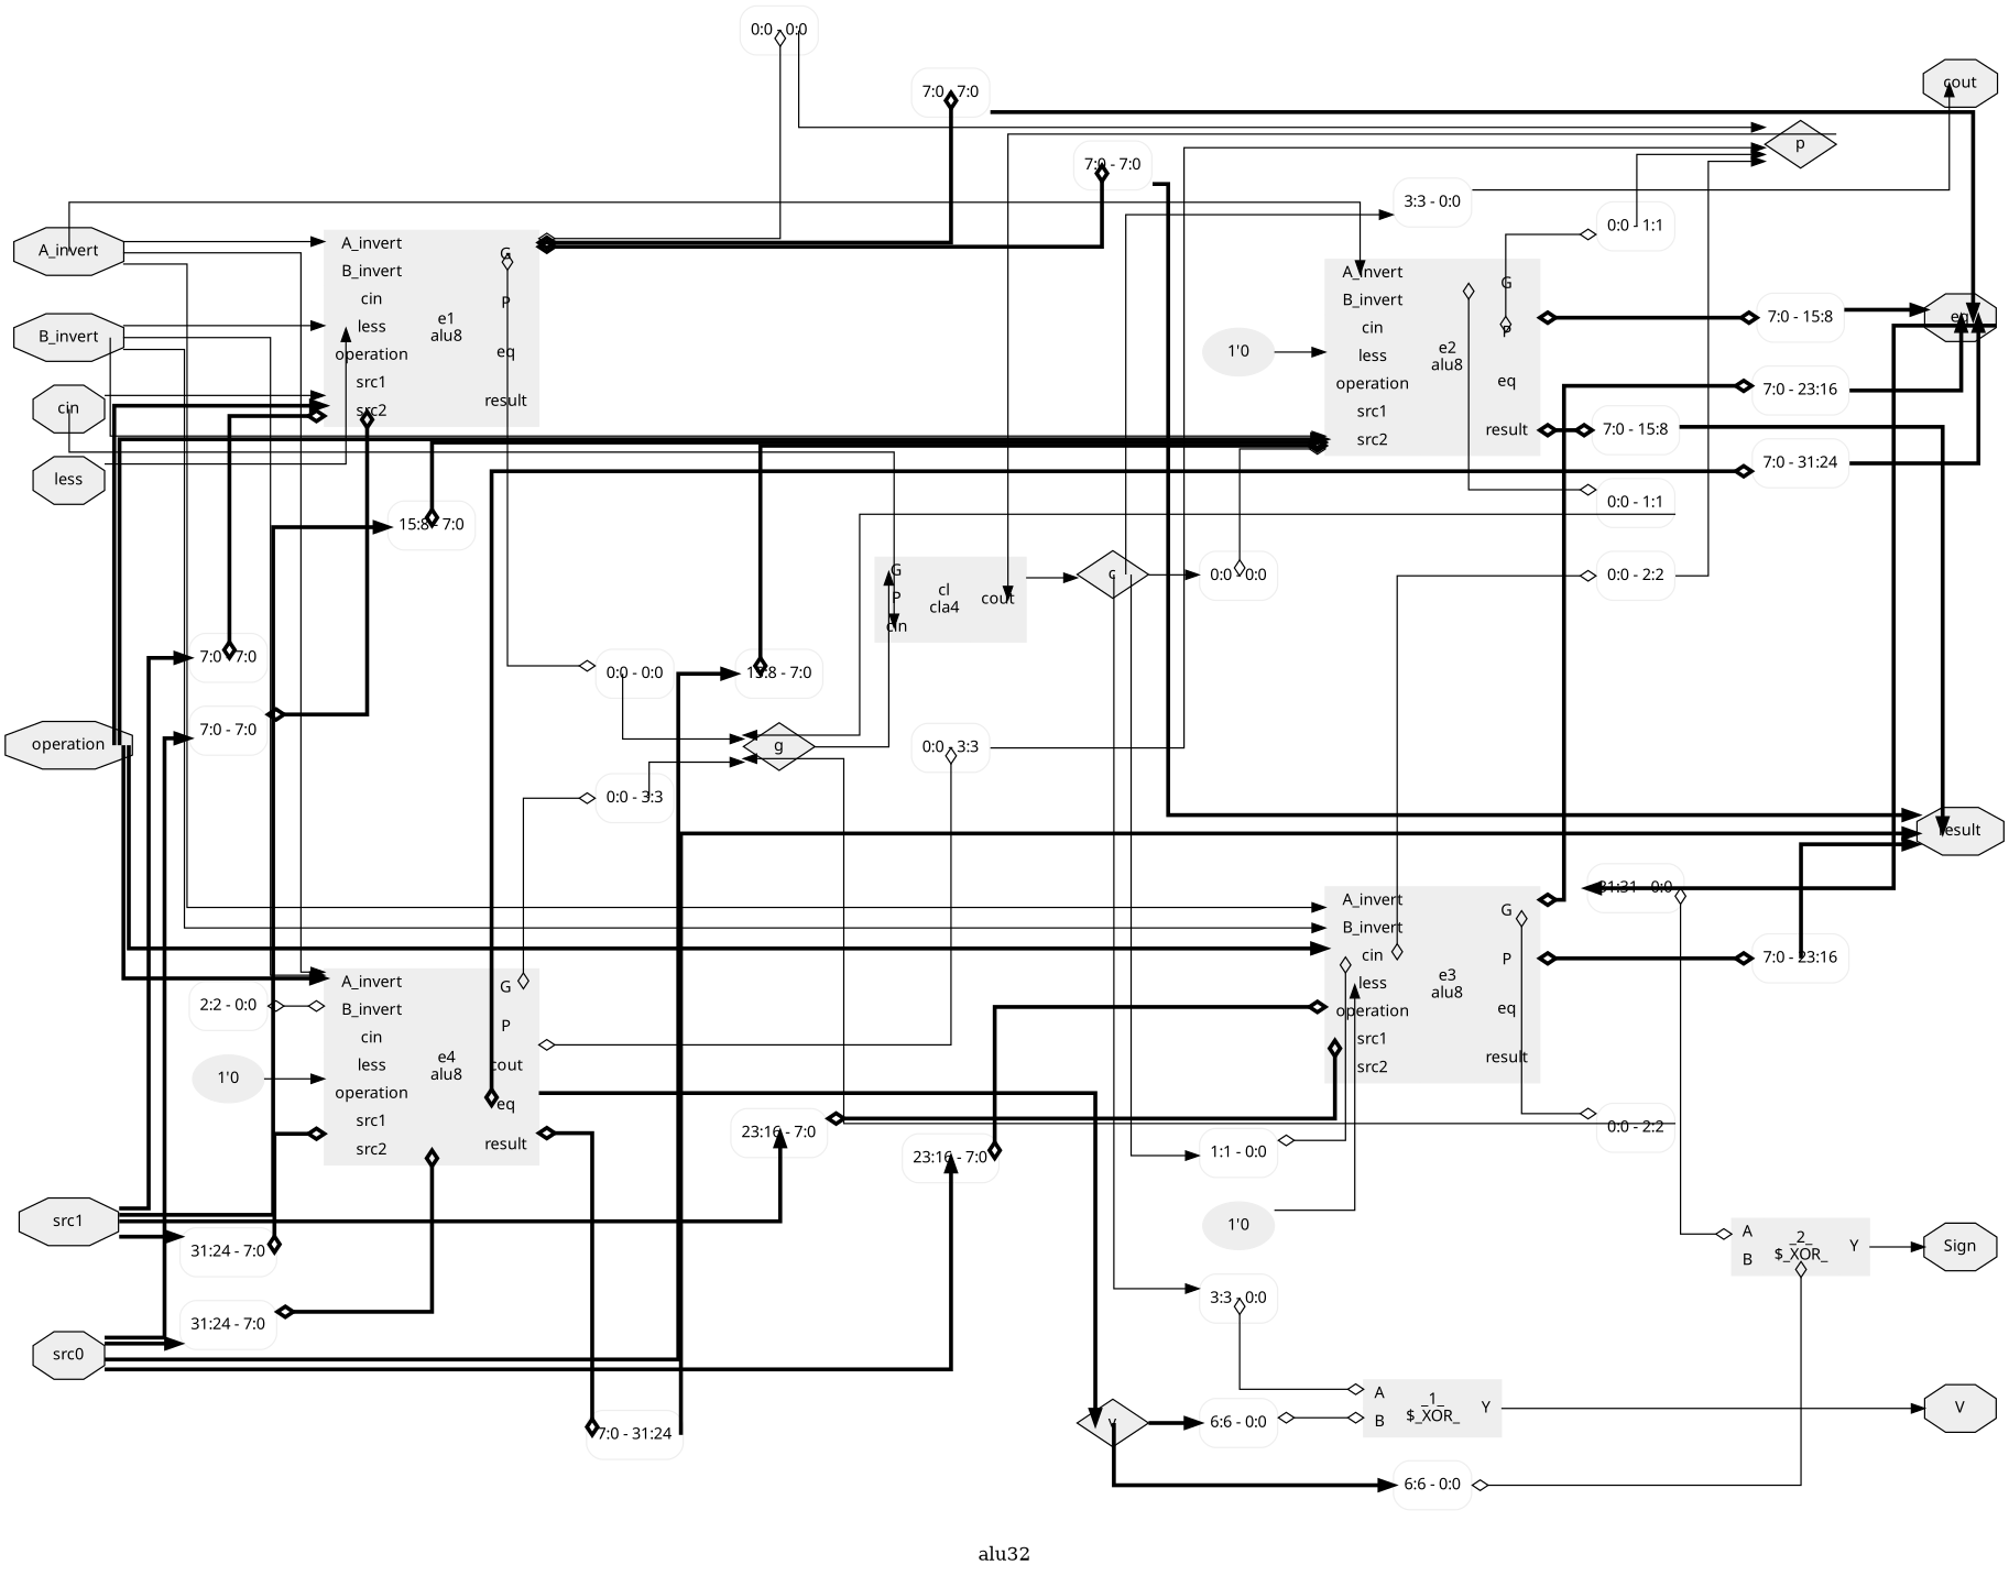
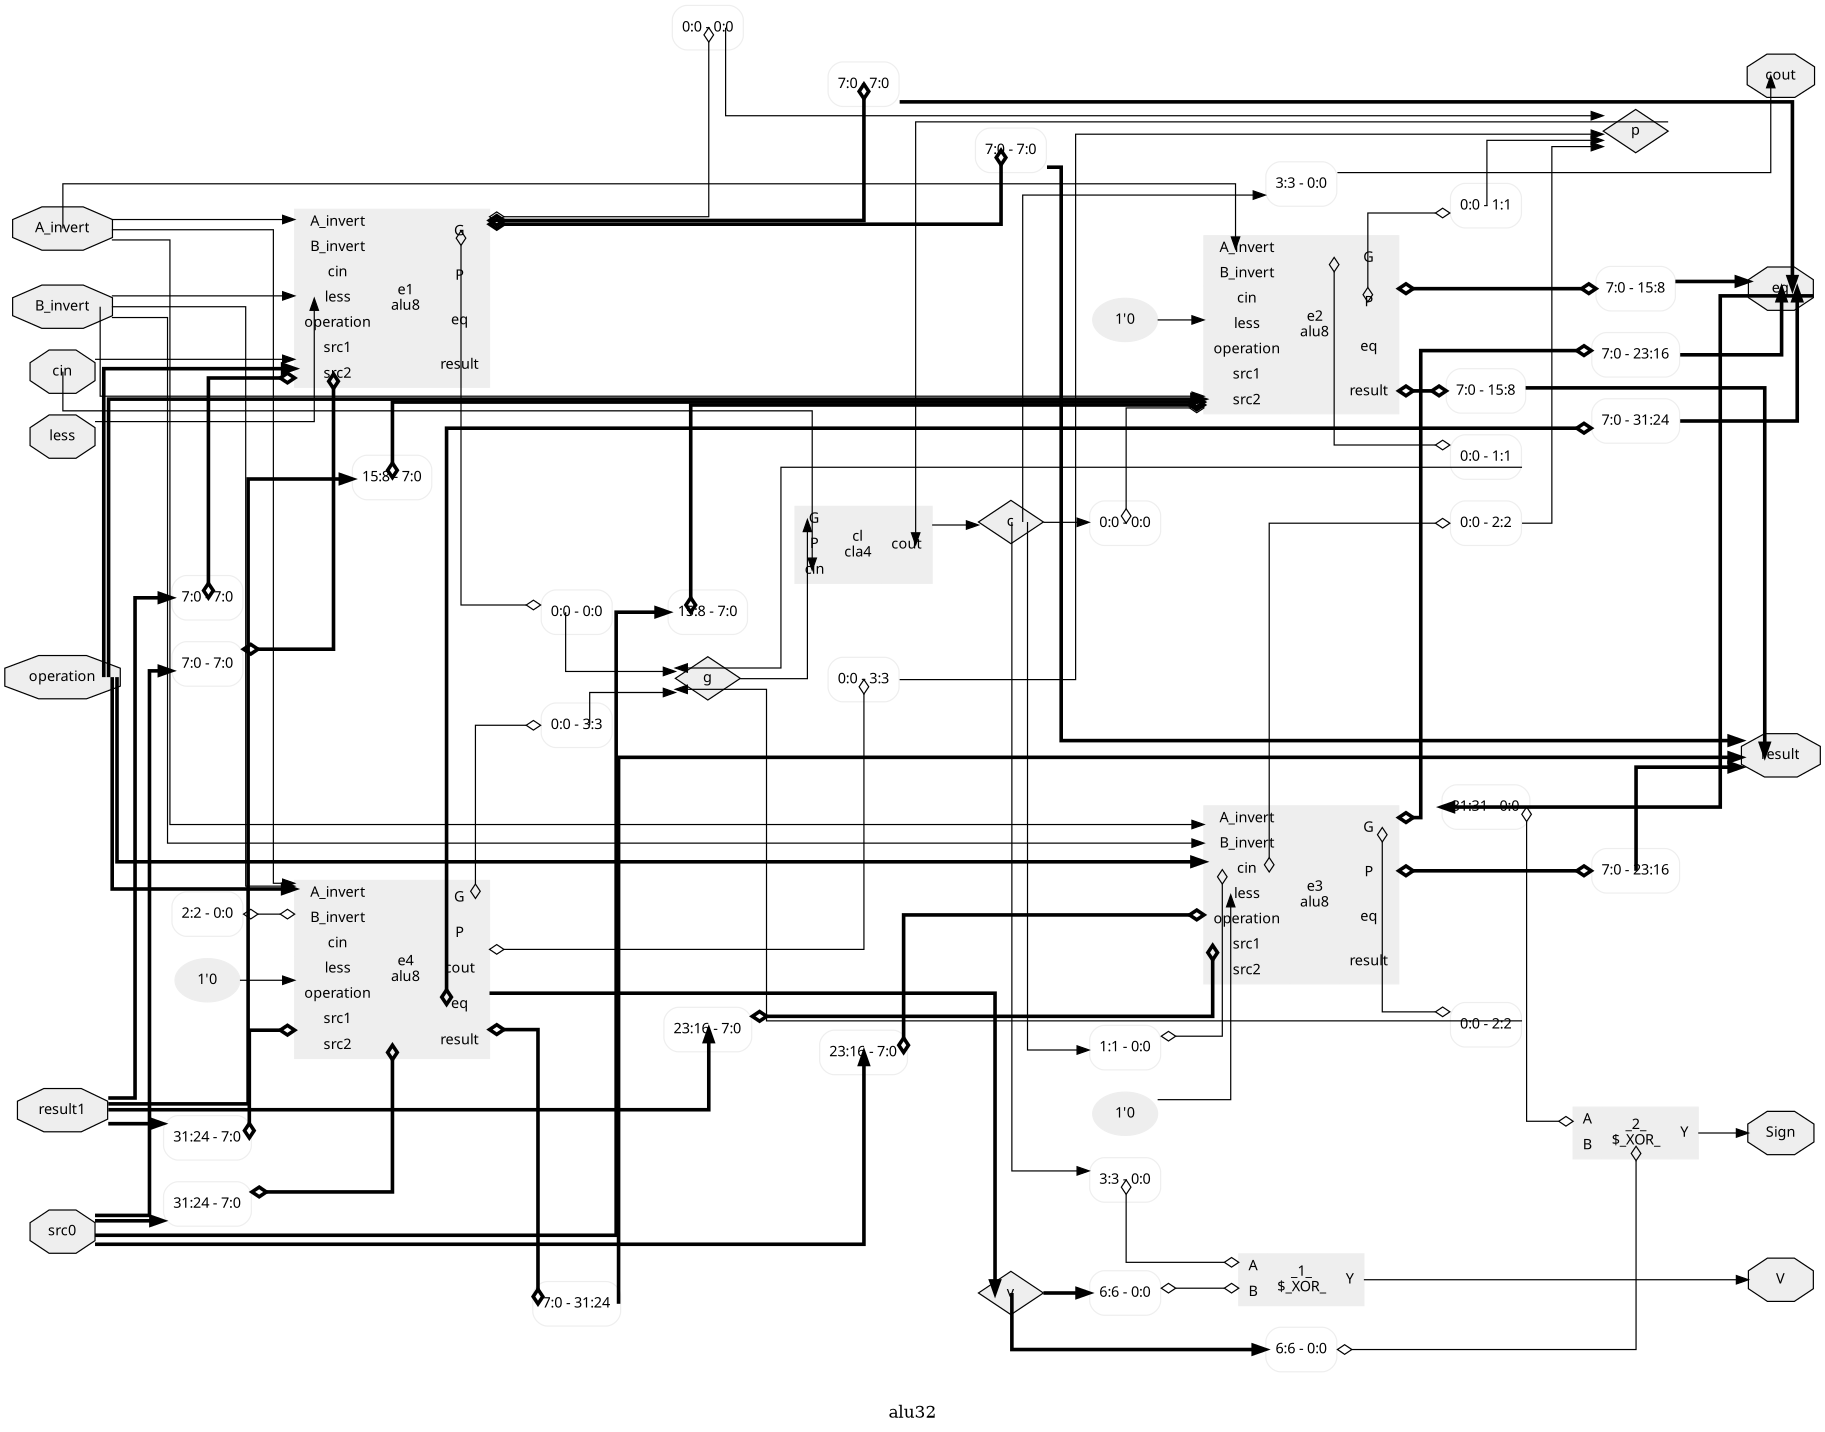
  digraph {
    label=alu32
    ordering=in
    rankdir=LR
    remincross=true
    spline=ortho
    splines=ortho
    node [color="#EEEEEE" fillcolor="#EEEEEE" fontname=Verdana fontsize=12 shape=record style=rounded]
    edge [color=black headport=w tailport=e]
    n1 [color=black fontcolor=black label=A_invert shape=octagon style=filled]
    n2 [color=black fontcolor=black label=B_invert shape=octagon style=filled]
    n3 [color=black fontcolor=black label=cin shape=octagon style=filled]
    n4 [color=black fontcolor=black label=less shape=octagon style=filled]
    n5 [color=black fontcolor=black label=operation shape=octagon style=filled]
-   n6 [color=black fontcolor=black label=src1 shape=octagon style=filled]
+   n6 [color=black fontcolor=black label=result1 shape=octagon style=filled]
    n7 [color=black fontcolor=black label=src0 shape=octagon style=filled]
    n8 [color=black fontcolor=black label=Sign shape=octagon style=filled]
    n9 [color=black fontcolor=black label=V shape=octagon style=filled]
    n10 [color=black fontcolor=black label=cout shape=octagon style=filled]
    n11 [color=black fontcolor=black label=eq shape=octagon style=filled]
    n12 [color=black fontcolor=black label=result shape=octagon style=filled]
    n13 [label="{{<p1> A_invert|<p2> B_invert|<p6> cin|<p10> less|<p11> operation|<p14> src1|<p15> src2}|e1\nalu8|{<p22> G|<p23> P|<p8> eq|<p13> result}}" style=filled]
    n14 [label="{{<p1> A_invert|<p2> B_invert|<p6> cin|<p10> less|<p11> operation|<p14> src1|<p15> src2}|e2\nalu8|{<p22> G|<p23> P|<p8> eq|<p13> result}}" style=filled]
    n15 [label="{{<p1> A_invert|<p2> B_invert|<p6> cin|<p10> less|<p11> operation|<p14> src1|<p15> src2}|e3\nalu8|{<p22> G|<p23> P|<p8> eq|<p13> result}}" style=filled]
    n16 [label="{{<p1> A_invert|<p2> B_invert|<p6> cin|<p10> less|<p11> operation|<p14> src1|<p15> src2}|e4\nalu8|{<p22> G|<p23> P|<p7> cout|<p8> eq|<p13> result}}" style=filled]
    n17 [label="{{<p22> G|<p23> P|<p6> cin}|cl\ncla4|{<p7> cout}}" style=filled]
    n18 [label="<s0> 7:0 - 7:0 "]
    n19 [label="<s0> 15:8 - 7:0 "]
    n20 [label="<s0> 23:16 - 7:0 "]
    n21 [label="<s0> 31:24 - 7:0 "]
    n22 [label="<s0> 7:0 - 7:0 "]
    n23 [label="<s0> 15:8 - 7:0 "]
    n24 [label="<s0> 23:16 - 7:0 "]
    n25 [label="<s0> 31:24 - 7:0 "]
    n26 [label="<s0> 31:31 - 0:0 "]
    n27 [label="<s0> 0:0 - 0:0 "]
    n28 [label="<s0> 0:0 - 0:0 "]
    n29 [label="<s0> 7:0 - 7:0 "]
    n30 [label="<s0> 7:0 - 7:0 "]
    n31 [label="<s0> 0:0 - 1:1 "]
    n32 [label="<s0> 0:0 - 1:1 "]
    n33 [label="<s0> 7:0 - 15:8 "]
    n34 [label="<s0> 7:0 - 15:8 "]
    n35 [label="<s0> 0:0 - 2:2 "]
    n36 [label="<s0> 0:0 - 2:2 "]
    n37 [label="<s0> 7:0 - 23:16 "]
    n38 [label="<s0> 7:0 - 23:16 "]
    n39 [color=black fontcolor=black label=v shape=diamond style=filled]
    n40 [label="<s0> 0:0 - 3:3 "]
    n41 [label="<s0> 0:0 - 3:3 "]
    n42 [label="<s0> 7:0 - 31:24 "]
    n43 [label="<s0> 7:0 - 31:24 "]
    n44 [color=black fontcolor=black label=c shape=diamond style=filled]
    n45 [label="<s0> 3:3 - 0:0 "]
    n46 [label="<s0> 0:0 - 0:0 "]
    n47 [label="<s0> 1:1 - 0:0 "]
    n48 [label="<s0> 3:3 - 0:0 "]
    n49 [label="{{<p17> A|<p18> B}|_1_\n$_XOR_|{<p19> Y}}" style=filled]
    n50 [label="<s0> 2:2 - 0:0 "]
    n51 [label="{{<p17> A|<p18> B}|_2_\n$_XOR_|{<p19> Y}}" style=filled]
    n52 [color=black fontcolor=black label=g shape=diamond style=filled]
    n53 [color=black fontcolor=black label=p shape=diamond style=filled]
    n54 [label="<s0> 6:6 - 0:0 "]
    n55 [label="<s0> 6:6 - 0:0 "]
    n56 [label="1'0" style=filled shape=""]
    n57 [label="1'0" style=filled shape=""]
    n58 [label="1'0" style=filled shape=""]
    subgraph sub_1 {
      rank=source
      n1
      n2
      n3
      n4
      n5
      n6
      n7
    }
    subgraph sub_2 {
      rank=sink
      n8
      n9
      n10
      n11
      n12
    }
    n1 -> n13 [headport="p1:w"]
    n1 -> n14 [headport="p1:w"]
    n1 -> n15 [headport="p1:w"]
    n1 -> n16 [headport="p1:w"]
    n2 -> n13 [headport="p2:w"]
    n2 -> n14 [headport="p2:w"]
    n2 -> n15 [headport="p2:w"]
    n2 -> n16 [headport="p2:w"]
    n3 -> n13 [headport="p6:w"]
    n3 -> n17 [headport="p6:w"]
    n4 -> n13 [headport="p10:w"]
    n5 -> n13 [headport="p11:w" style="setlinewidth(3)"]
    n5 -> n14 [headport="p11:w" style="setlinewidth(3)"]
    n5 -> n15 [headport="p11:w" style="setlinewidth(3)"]
    n5 -> n16 [headport="p11:w" style="setlinewidth(3)"]
    n6 -> n18 [headport="s0:w" style="setlinewidth(3)"]
    n6 -> n19 [headport="s0:w" style="setlinewidth(3)"]
    n6 -> n20 [headport="s0:w" style="setlinewidth(3)"]
    n6 -> n21 [headport="s0:w" style="setlinewidth(3)"]
    n7 -> n22 [headport="s0:w" style="setlinewidth(3)"]
    n7 -> n23 [headport="s0:w" style="setlinewidth(3)"]
    n7 -> n24 [headport="s0:w" style="setlinewidth(3)"]
    n7 -> n25 [headport="s0:w" style="setlinewidth(3)"]
    n11 -> n26 [headport="s0:w" style="setlinewidth(3)"]
    n13 -> n27 [arrowhead=odiamond arrowtail=odiamond dir=both tailport="p22:e"]
    n13 -> n28 [arrowhead=odiamond arrowtail=odiamond dir=both tailport="p23:e"]
    n13 -> n29 [arrowhead=odiamond arrowtail=odiamond dir=both style="setlinewidth(3)" tailport="p8:e"]
    n13 -> n30 [arrowhead=odiamond arrowtail=odiamond dir=both style="setlinewidth(3)" tailport="p13:e"]
    n14 -> n31 [arrowhead=odiamond arrowtail=odiamond dir=both tailport="p22:e"]
    n14 -> n32 [arrowhead=odiamond arrowtail=odiamond dir=both tailport="p23:e"]
    n14 -> n33 [arrowhead=odiamond arrowtail=odiamond dir=both style="setlinewidth(3)" tailport="p8:e"]
    n14 -> n34 [arrowhead=odiamond arrowtail=odiamond dir=both style="setlinewidth(3)" tailport="p13:e"]
    n15 -> n35 [arrowhead=odiamond arrowtail=odiamond dir=both tailport="p22:e"]
    n15 -> n36 [arrowhead=odiamond arrowtail=odiamond dir=both tailport="p23:e"]
    n15 -> n37 [arrowhead=odiamond arrowtail=odiamond dir=both style="setlinewidth(3)" tailport="p8:e"]
    n15 -> n38 [arrowhead=odiamond arrowtail=odiamond dir=both style="setlinewidth(3)" tailport="p13:e"]
    n16 -> n39 [style="setlinewidth(3)" tailport="p7:e"]
    n16 -> n40 [arrowhead=odiamond arrowtail=odiamond dir=both tailport="p22:e"]
    n16 -> n41 [arrowhead=odiamond arrowtail=odiamond dir=both tailport="p23:e"]
    n16 -> n42 [arrowhead=odiamond arrowtail=odiamond dir=both style="setlinewidth(3)" tailport="p8:e"]
    n16 -> n43 [arrowhead=odiamond arrowtail=odiamond dir=both style="setlinewidth(3)" tailport="p13:e"]
    n17 -> n44 [tailport="p7:e"]
    n18 -> n13 [arrowhead=odiamond arrowtail=odiamond dir=both headport="p14:w" style="setlinewidth(3)"]
    n19 -> n14 [arrowhead=odiamond arrowtail=odiamond dir=both headport="p14:w" style="setlinewidth(3)"]
    n20 -> n15 [arrowhead=odiamond arrowtail=odiamond dir=both headport="p14:w" style="setlinewidth(3)"]
    n21 -> n16 [arrowhead=odiamond arrowtail=odiamond dir=both headport="p14:w" style="setlinewidth(3)"]
    n22 -> n13 [arrowhead=odiamond arrowtail=odiamond dir=both headport="p15:w" style="setlinewidth(3)"]
    n23 -> n14 [arrowhead=odiamond arrowtail=odiamond dir=both headport="p15:w" style="setlinewidth(3)"]
    n24 -> n15 [arrowhead=odiamond arrowtail=odiamond dir=both headport="p15:w" style="setlinewidth(3)"]
    n25 -> n16 [arrowhead=odiamond arrowtail=odiamond dir=both headport="p15:w" style="setlinewidth(3)"]
    n26 -> n51 [arrowhead=odiamond arrowtail=odiamond dir=both headport="p17:w"]
    n27 -> n52 [tailport="s0:e"]
    n28 -> n53 [tailport="s0:e"]
    n29 -> n11 [style="setlinewidth(3)" tailport="s0:e"]
    n30 -> n12 [style="setlinewidth(3)" tailport="s0:e"]
    n31 -> n52 [tailport="s0:e"]
    n32 -> n53 [tailport="s0:e"]
    n33 -> n11 [style="setlinewidth(3)" tailport="s0:e"]
    n34 -> n12 [style="setlinewidth(3)" tailport="s0:e"]
    n35 -> n52 [tailport="s0:e"]
    n36 -> n53 [tailport="s0:e"]
    n37 -> n11 [style="setlinewidth(3)" tailport="s0:e"]
    n38 -> n12 [style="setlinewidth(3)" tailport="s0:e"]
    n39 -> n54 [headport="s0:w" style="setlinewidth(3)"]
    n39 -> n55 [headport="s0:w" style="setlinewidth(3)"]
    n40 -> n52 [tailport="s0:e"]
    n41 -> n53 [tailport="s0:e"]
    n42 -> n11 [style="setlinewidth(3)" tailport="s0:e"]
    n43 -> n12 [style="setlinewidth(3)" tailport="s0:e"]
    n44 -> n45 [headport="s0:w"]
    n44 -> n46 [headport="s0:w"]
    n44 -> n47 [headport="s0:w"]
    n44 -> n48 [headport="s0:w"]
    n45 -> n49 [arrowhead=odiamond arrowtail=odiamond dir=both headport="p17:w"]
    n46 -> n14 [arrowhead=odiamond arrowtail=odiamond dir=both headport="p6:w"]
    n47 -> n15 [arrowhead=odiamond arrowtail=odiamond dir=both headport="p6:w"]
    n48 -> n10
    n49 -> n9 [tailport="p19:e"]
    n50 -> n16 [arrowhead=odiamond arrowtail=odiamond dir=both headport="p6:w"]
    n51 -> n8 [tailport="p19:e"]
    n52 -> n17 [headport="p22:w"]
    n53 -> n17 [headport="p23:w"]
    n54 -> n49 [arrowhead=odiamond arrowtail=odiamond dir=both headport="p18:w"]
    n55 -> n51 [arrowhead=odiamond arrowtail=odiamond dir=both headport="p18:w"]
    n56 -> n14 [headport="p10:w"]
    n57 -> n15 [headport="p10:w"]
    n58 -> n16 [headport="p10:w"]
  }
